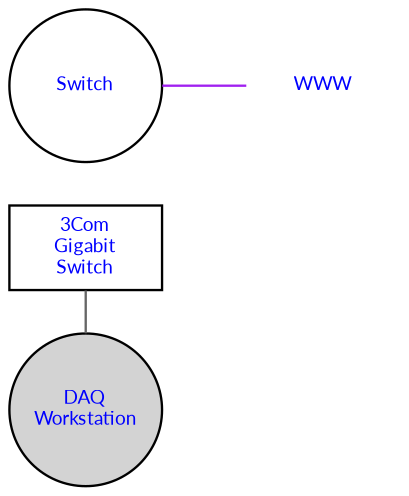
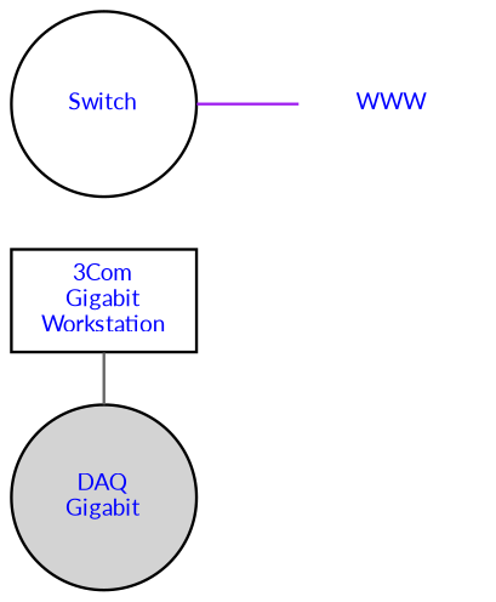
  digraph {
    compound=true
    fontname=Lato
    rankdir=LR
    node [fixedsize=true fontcolor=blue fontname=Lato fontsize=8 shape=circle]
    edge [arrowhead=none fontname=Lato fontsize=8 weight=0.5]
-   n1 [label="3Com\nGigabit\nSwitch" shape=box width=0.9]
-   n2 [label="DAQ\nWorkstation" style=filled width=0.9]
+   n1 [label="3Com\nGigabit\nWorkstation" shape=box width=0.9]
+   n2 [label="DAQ\nGigabit" style=filled width=0.9]
    n3 [label=Switch width=0.9]
    WWW [shape=none width=0.9]
    subgraph sub_1 {
      rank=same
      n1
      n2
    }
    n1 -> n2 [color=gray40]
    n3 -> WWW [color=purple]
  }
